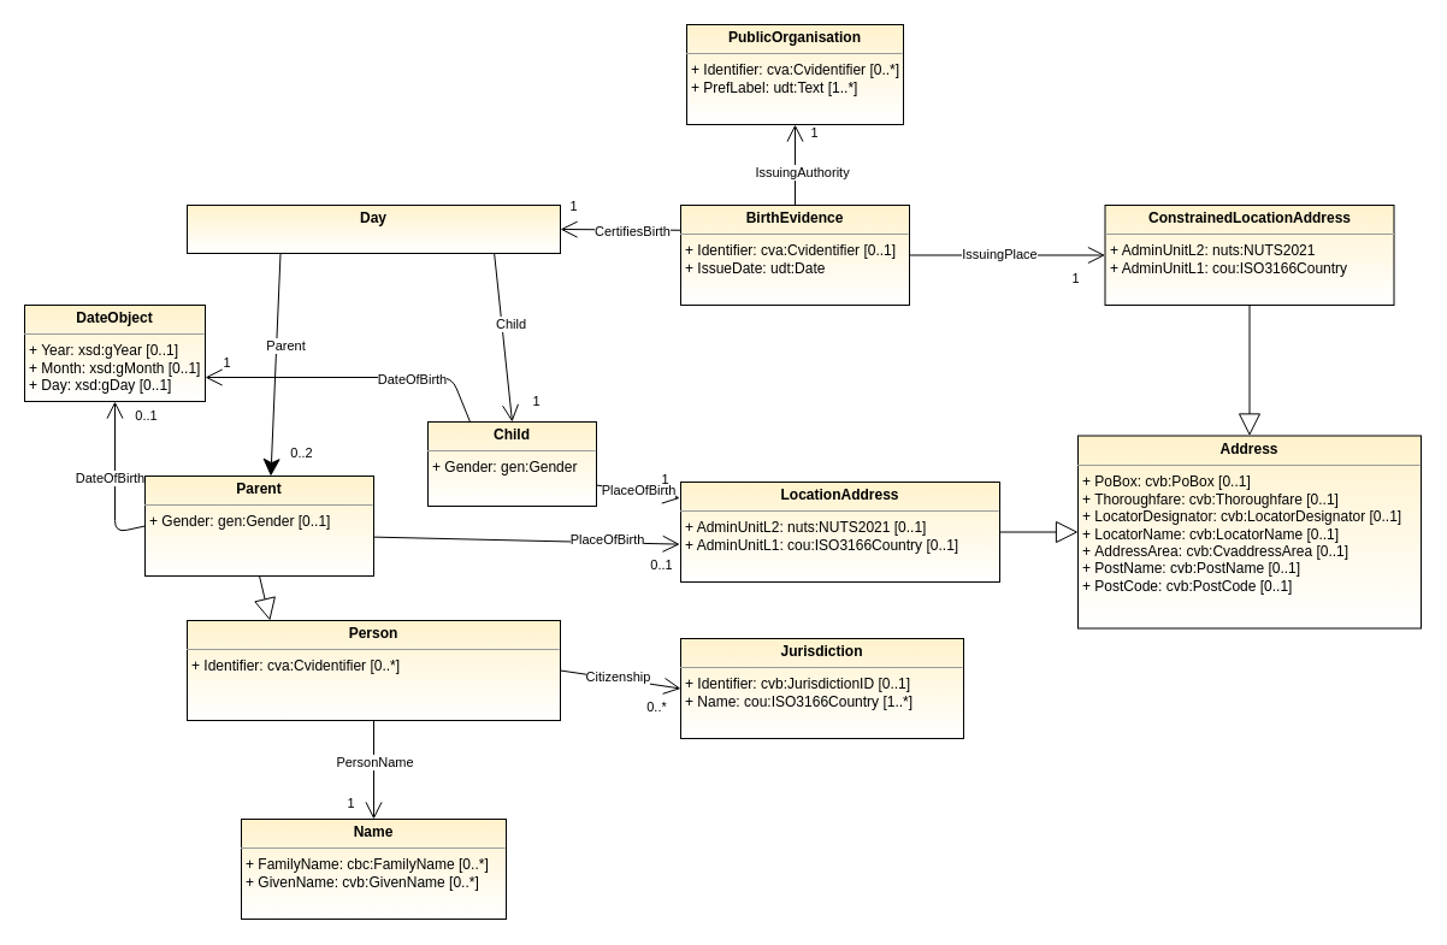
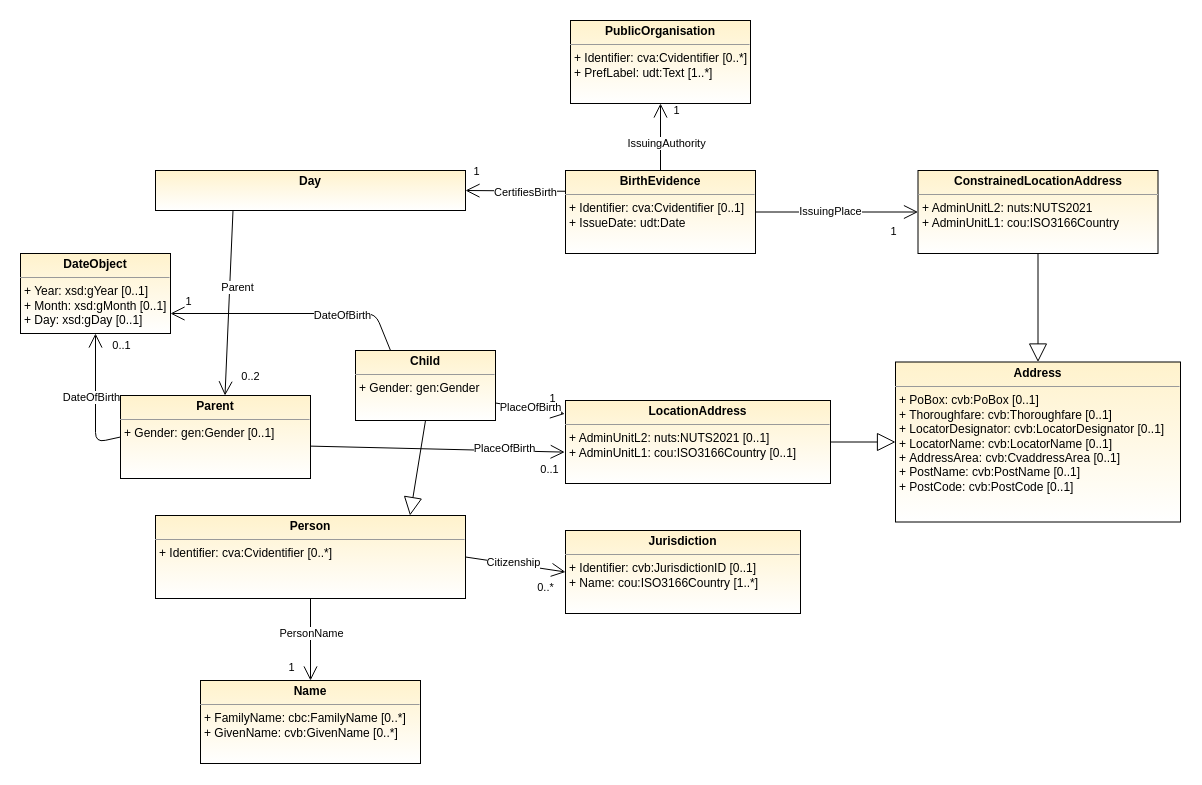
  <mxCell id="0" />
  <mxCell id="1" parent="0" />
  <mxCell id="2" value="&lt;p style=&quot;margin: 0px ; margin-top: 4px ; text-align: center&quot;&gt;&lt;b&gt;BirthEvidence&lt;/b&gt;&lt;/p&gt;&lt;hr size=&quot;1&quot;&gt;&lt;p style=&quot;margin: 0px ; margin-left: 4px&quot;&gt;+ Identifier:&amp;nbsp;cva:Cvidentifier [0..1]&lt;/p&gt;&lt;p style=&quot;margin: 0px ; margin-left: 4px&quot;&gt;+ IssueDate:&amp;nbsp;udt:Date&lt;/p&gt;" style="verticalAlign=top;align=left;overflow=fill;fontSize=12;fontFamily=Helvetica;html=1;rounded=0;shadow=0;comic=0;labelBackgroundColor=none;strokeWidth=1;fillColor=#fff2cc;gradientColor=#ffffff;" parent="1" vertex="1"><mxGeometry x="565" y="170" width="190" height="83" as="geometry" /></mxCell>
  <mxCell id="3" value="&lt;p style=&quot;margin: 0px ; margin-top: 4px ; text-align: center&quot;&gt;&lt;b&gt;PublicOrganisation&lt;/b&gt;&lt;/p&gt;&lt;hr size=&quot;1&quot;&gt;&lt;p style=&quot;margin: 0px ; margin-left: 4px&quot;&gt;+ Identifier:&amp;nbsp;cva:Cvidentifier [0..*]&lt;/p&gt;&lt;p style=&quot;margin: 0px ; margin-left: 4px&quot;&gt;+ PrefLabel: udt:Text [1..*]&lt;/p&gt;" style="verticalAlign=top;align=left;overflow=fill;fontSize=12;fontFamily=Helvetica;html=1;rounded=0;shadow=0;comic=0;labelBackgroundColor=none;strokeWidth=1;fillColor=#fff2cc;gradientColor=#ffffff;" parent="1" vertex="1"><mxGeometry x="570" y="20" width="180" height="83" as="geometry" /></mxCell>
  <mxCell id="4" value="&lt;p style=&quot;margin: 0px ; margin-top: 4px ; text-align: center&quot;&gt;&lt;b&gt;Day&lt;/b&gt;&lt;/p&gt;&lt;p style=&quot;margin: 0px ; margin-left: 4px&quot;&gt;&lt;br&gt;&lt;/p&gt;" style="verticalAlign=top;align=left;overflow=fill;fontSize=12;fontFamily=Helvetica;html=1;rounded=0;shadow=0;comic=0;labelBackgroundColor=none;strokeWidth=1;fillColor=#fff2cc;gradientColor=#ffffff;" parent="1" vertex="1"><mxGeometry x="155" y="170" width="310" height="40" as="geometry" /></mxCell>
  <mxCell id="5" value="&lt;p style=&quot;margin: 0px ; margin-top: 4px ; text-align: center&quot;&gt;&lt;b&gt;Parent&lt;/b&gt;&lt;/p&gt;&lt;hr size=&quot;1&quot;&gt;&lt;p style=&quot;margin: 0px ; margin-left: 4px&quot;&gt;&lt;span&gt;+ Gender: gen:Gender [0..1]&lt;/span&gt;&lt;br&gt;&lt;/p&gt;" style="verticalAlign=top;align=left;overflow=fill;fontSize=12;fontFamily=Helvetica;html=1;rounded=0;shadow=0;comic=0;labelBackgroundColor=none;strokeWidth=1;fillColor=#fff2cc;gradientColor=#ffffff;" parent="1" vertex="1"><mxGeometry x="120" y="395" width="190" height="83" as="geometry" /></mxCell>
  <mxCell id="6" value="&lt;p style=&quot;margin: 0px ; margin-top: 4px ; text-align: center&quot;&gt;&lt;b&gt;Child&lt;/b&gt;&lt;/p&gt;&lt;hr size=&quot;1&quot;&gt;&lt;p style=&quot;margin: 0px ; margin-left: 4px&quot;&gt;&lt;span&gt;+ Gender:&amp;nbsp;&lt;/span&gt;gen:Gender&lt;br&gt;&lt;/p&gt;" style="verticalAlign=top;align=left;overflow=fill;fontSize=12;fontFamily=Helvetica;html=1;rounded=0;shadow=0;comic=0;labelBackgroundColor=none;strokeWidth=1;fillColor=#fff2cc;gradientColor=#ffffff;" parent="1" vertex="1"><mxGeometry x="355" y="350" width="140" height="70" as="geometry" /></mxCell>
  <mxCell id="7" value="&lt;p style=&quot;margin: 0px ; margin-top: 4px ; text-align: center&quot;&gt;&lt;b&gt;Person&lt;/b&gt;&lt;/p&gt;&lt;hr size=&quot;1&quot;&gt;&lt;p style=&quot;margin: 0px ; margin-left: 4px&quot;&gt;&lt;span&gt;+ Identifier: cva:Cvidentifier [0..*]&lt;/span&gt;&lt;br&gt;&lt;/p&gt;" style="verticalAlign=top;align=left;overflow=fill;fontSize=12;fontFamily=Helvetica;html=1;rounded=0;shadow=0;comic=0;labelBackgroundColor=none;strokeWidth=1;fillColor=#fff2cc;gradientColor=#ffffff;" parent="1" vertex="1"><mxGeometry x="155" y="515" width="310" height="83" as="geometry" /></mxCell>
  <mxCell id="8" value="&lt;p style=&quot;margin: 0px ; margin-top: 4px ; text-align: center&quot;&gt;&lt;b&gt;Jurisdiction&lt;/b&gt;&lt;/p&gt;&lt;hr size=&quot;1&quot;&gt;&lt;p style=&quot;margin: 0px ; margin-left: 4px&quot;&gt;+ Identifier:&amp;nbsp;cvb:JurisdictionID [0..1]&lt;/p&gt;&lt;p style=&quot;margin: 0px ; margin-left: 4px&quot;&gt;+ Name:&amp;nbsp;cou:ISO3166Country [1..*]&lt;/p&gt;" style="verticalAlign=top;align=left;overflow=fill;fontSize=12;fontFamily=Helvetica;html=1;rounded=0;shadow=0;comic=0;labelBackgroundColor=none;strokeWidth=1;fillColor=#fff2cc;gradientColor=#ffffff;" parent="1" vertex="1"><mxGeometry x="565" y="530" width="235" height="83" as="geometry" /></mxCell>
  <mxCell id="9" value="" style="endArrow=open;endFill=1;endSize=12;html=1;horizontal=1;entryX=0.5;entryY=1;entryDx=0;entryDy=0;" parent="1" source="2" target="3" edge="1"><mxGeometry width="160" relative="1" as="geometry"><mxPoint x="659.58" y="197.502" as="sourcePoint" /><mxPoint x="625" y="140" as="targetPoint" /><Array as="points" /></mxGeometry></mxCell>
  <mxCell id="10" value="IssuingAuthority" style="edgeLabel;html=1;align=center;verticalAlign=middle;resizable=0;points=[];" parent="9" vertex="1" connectable="0"><mxGeometry x="-0.163" y="1" relative="1" as="geometry"><mxPoint x="6.18" as="offset" /></mxGeometry></mxCell>
  <mxCell id="11" value="1" style="edgeLabel;html=1;align=center;verticalAlign=middle;resizable=0;points=[];" parent="9" vertex="1" connectable="0"><mxGeometry x="0.542" y="-2" relative="1" as="geometry"><mxPoint x="13" y="-8.33" as="offset" /></mxGeometry></mxCell>
  <mxCell id="12" value="" style="endArrow=open;endFill=1;endSize=12;html=1;horizontal=1;entryX=1;entryY=0.5;entryDx=0;entryDy=0;exitX=0;exitY=0.25;exitDx=0;exitDy=0;" parent="1" source="2" target="4" edge="1"><mxGeometry width="160" relative="1" as="geometry"><mxPoint x="660" y="180" as="sourcePoint" /><mxPoint x="660" y="113" as="targetPoint" /><Array as="points" /></mxGeometry></mxCell>
  <mxCell id="13" value="CertifiesBirth" style="edgeLabel;html=1;align=center;verticalAlign=middle;resizable=0;points=[];" parent="12" vertex="1" connectable="0"><mxGeometry x="-0.163" y="1" relative="1" as="geometry"><mxPoint x="1.67" as="offset" /></mxGeometry></mxCell>
  <mxCell id="14" value="1" style="edgeLabel;html=1;align=center;verticalAlign=middle;resizable=0;points=[];" parent="12" vertex="1" connectable="0"><mxGeometry x="0.542" y="-2" relative="1" as="geometry"><mxPoint x="-12.52" y="-18.17" as="offset" /></mxGeometry></mxCell>
- <mxCell id="15" value="" style="endArrow=classic;endFill=1;endSize=12;html=1;horizontal=1;exitX=0.25;exitY=1;exitDx=0;exitDy=0;entryX=0.55;entryY=0;entryDx=0;entryDy=0;entryPerimeter=0;" parent="1" source="4" target="5" edge="1"><mxGeometry width="160" relative="1" as="geometry"><mxPoint x="575" y="300.75" as="sourcePoint" /><mxPoint x="225" y="380" as="targetPoint" /><Array as="points" /></mxGeometry></mxCell>
+ <mxCell id="15" value="" style="endArrow=open;endFill=1;endSize=12;html=1;horizontal=1;exitX=0.25;exitY=1;exitDx=0;exitDy=0;entryX=0.55;entryY=0;entryDx=0;entryDy=0;entryPerimeter=0;" parent="1" source="4" target="5" edge="1"><mxGeometry width="160" relative="1" as="geometry"><mxPoint x="575" y="300.75" as="sourcePoint" /><mxPoint x="225" y="380" as="targetPoint" /><Array as="points" /></mxGeometry></mxCell>
  <mxCell id="16" value="Parent" style="edgeLabel;html=1;align=center;verticalAlign=middle;resizable=0;points=[];" parent="15" vertex="1" connectable="0"><mxGeometry x="-0.163" y="1" relative="1" as="geometry"><mxPoint x="6.18" as="offset" /></mxGeometry></mxCell>
  <mxCell id="17" value="0..2" style="edgeLabel;html=1;align=center;verticalAlign=middle;resizable=0;points=[];" parent="15" vertex="1" connectable="0"><mxGeometry x="0.542" y="-2" relative="1" as="geometry"><mxPoint x="25" y="23" as="offset" /></mxGeometry></mxCell>
- <mxCell id="18" value="" style="endArrow=open;endFill=1;endSize=12;html=1;horizontal=1;entryX=0.5;entryY=0;entryDx=0;entryDy=0;exitX=0.823;exitY=1;exitDx=0;exitDy=0;exitPerimeter=0;" parent="1" source="4" target="6" edge="1"><mxGeometry width="160" relative="1" as="geometry"><mxPoint x="395" y="330" as="sourcePoint" /><mxPoint x="242" y="400" as="targetPoint" /><Array as="points" /></mxGeometry></mxCell>
- <mxCell id="19" value="Child" style="edgeLabel;html=1;align=center;verticalAlign=middle;resizable=0;points=[];" parent="18" vertex="1" connectable="0"><mxGeometry x="-0.163" y="1" relative="1" as="geometry"><mxPoint x="6.18" as="offset" /></mxGeometry></mxCell>
- <mxCell id="20" value="1" style="edgeLabel;html=1;align=center;verticalAlign=middle;resizable=0;points=[];" parent="18" vertex="1" connectable="0"><mxGeometry x="0.542" y="-2" relative="1" as="geometry"><mxPoint x="25" y="14" as="offset" /></mxGeometry></mxCell>
  <mxCell id="21" value="" style="endArrow=open;endFill=1;endSize=12;html=1;horizontal=1;exitX=1;exitY=0.5;exitDx=0;exitDy=0;entryX=0;entryY=0.5;entryDx=0;entryDy=0;" parent="1" source="7" target="8" edge="1"><mxGeometry width="160" relative="1" as="geometry"><mxPoint x="252.5" y="330" as="sourcePoint" /><mxPoint x="252" y="410" as="targetPoint" /><Array as="points" /></mxGeometry></mxCell>
  <mxCell id="22" value="Citizenship" style="edgeLabel;html=1;align=center;verticalAlign=middle;resizable=0;points=[];" parent="21" vertex="1" connectable="0"><mxGeometry x="-0.163" y="1" relative="1" as="geometry"><mxPoint x="6.18" as="offset" /></mxGeometry></mxCell>
  <mxCell id="23" value="0..*" style="edgeLabel;html=1;align=center;verticalAlign=middle;resizable=0;points=[];" parent="21" vertex="1" connectable="0"><mxGeometry x="0.542" y="-2" relative="1" as="geometry"><mxPoint x="2.5" y="16.5" as="offset" /></mxGeometry></mxCell>
- <mxCell id="24" value="" style="endArrow=block;endSize=16;endFill=0;html=1;exitX=0.5;exitY=1;exitDx=0;exitDy=0;entryX=0.222;entryY=0;entryDx=0;entryDy=0;entryPerimeter=0;" parent="1" source="5" target="7" edge="1"><mxGeometry width="160" relative="1" as="geometry"><mxPoint x="305" y="680.332" as="sourcePoint" /><mxPoint x="195" y="510" as="targetPoint" /><Array as="points" /></mxGeometry></mxCell>
+ <mxCell id="25" value="" style="endArrow=block;endSize=16;endFill=0;html=1;exitX=0.5;exitY=1;exitDx=0;exitDy=0;entryX=0.821;entryY=0;entryDx=0;entryDy=0;entryPerimeter=0;" parent="1" source="6" target="7" edge="1"><mxGeometry width="160" relative="1" as="geometry"><mxPoint x="235" y="483" as="sourcePoint" /><mxPoint x="375" y="510" as="targetPoint" /><Array as="points" /></mxGeometry></mxCell>
  <mxCell id="26" value="&lt;p style=&quot;margin: 0px ; margin-top: 4px ; text-align: center&quot;&gt;&lt;b&gt;LocationAddress&lt;/b&gt;&lt;/p&gt;&lt;hr size=&quot;1&quot;&gt;&lt;p style=&quot;margin: 0px ; margin-left: 4px&quot;&gt;+ AdminUnitL2:&amp;nbsp;nuts:NUTS2021 [0..1]&lt;/p&gt;&lt;p style=&quot;margin: 0px ; margin-left: 4px&quot;&gt;+ AdminUnitL1:&amp;nbsp;cou:ISO3166Country [0..1]&lt;/p&gt;" style="verticalAlign=top;align=left;overflow=fill;fontSize=12;fontFamily=Helvetica;html=1;rounded=0;shadow=0;comic=0;labelBackgroundColor=none;strokeWidth=1;fillColor=#fff2cc;gradientColor=#ffffff;" parent="1" vertex="1"><mxGeometry x="565" y="400" width="265" height="83" as="geometry" /></mxCell>
  <mxCell id="27" value="" style="endArrow=open;endFill=1;endSize=12;html=1;horizontal=1;entryX=-0.003;entryY=0.622;entryDx=0;entryDy=0;entryPerimeter=0;exitX=1.002;exitY=0.61;exitDx=0;exitDy=0;exitPerimeter=0;" parent="1" source="5" target="26" edge="1"><mxGeometry width="160" relative="1" as="geometry"><mxPoint x="340" y="460" as="sourcePoint" /><mxPoint x="555" y="442" as="targetPoint" /><Array as="points" /></mxGeometry></mxCell>
  <mxCell id="28" value="PlaceOfBirth" style="edgeLabel;html=1;align=center;verticalAlign=middle;resizable=0;points=[];" parent="27" vertex="1" connectable="0"><mxGeometry x="-0.163" y="1" relative="1" as="geometry"><mxPoint x="87.5" as="offset" /></mxGeometry></mxCell>
  <mxCell id="29" value="0..1" style="edgeLabel;html=1;align=center;verticalAlign=middle;resizable=0;points=[];" parent="27" vertex="1" connectable="0"><mxGeometry x="0.542" y="-2" relative="1" as="geometry"><mxPoint x="42.5" y="16.23" as="offset" /></mxGeometry></mxCell>
  <mxCell id="30" value="" style="endArrow=open;endFill=1;endSize=12;html=1;horizontal=1;exitX=1;exitY=0.75;exitDx=0;exitDy=0;entryX=-0.003;entryY=0.161;entryDx=0;entryDy=0;entryPerimeter=0;" parent="1" source="6" target="26" edge="1"><mxGeometry width="160" relative="1" as="geometry"><mxPoint x="242.5" y="320" as="sourcePoint" /><mxPoint x="545" y="410" as="targetPoint" /><Array as="points" /></mxGeometry></mxCell>
  <mxCell id="31" value="PlaceOfBirth" style="edgeLabel;html=1;align=center;verticalAlign=middle;resizable=0;points=[];" parent="30" vertex="1" connectable="0"><mxGeometry x="-0.163" y="1" relative="1" as="geometry"><mxPoint x="6.18" as="offset" /></mxGeometry></mxCell>
  <mxCell id="32" value="1" style="edgeLabel;html=1;align=center;verticalAlign=middle;resizable=0;points=[];" parent="30" vertex="1" connectable="0"><mxGeometry x="0.542" y="-2" relative="1" as="geometry"><mxPoint x="3.35" y="-15.17" as="offset" /></mxGeometry></mxCell>
  <mxCell id="33" value="" style="endArrow=open;endFill=1;endSize=12;html=1;horizontal=1;entryX=0;entryY=0.5;entryDx=0;entryDy=0;exitX=1;exitY=0.5;exitDx=0;exitDy=0;" parent="1" source="2" target="47" edge="1"><mxGeometry width="160" relative="1" as="geometry"><mxPoint x="670" y="280" as="sourcePoint" /><mxPoint x="670" y="213" as="targetPoint" /><Array as="points" /></mxGeometry></mxCell>
  <mxCell id="34" value="IssuingPlace" style="edgeLabel;html=1;align=center;verticalAlign=middle;resizable=0;points=[];" parent="33" vertex="1" connectable="0"><mxGeometry x="-0.163" y="1" relative="1" as="geometry"><mxPoint x="6.18" as="offset" /></mxGeometry></mxCell>
  <mxCell id="35" value="1" style="edgeLabel;html=1;align=center;verticalAlign=middle;resizable=0;points=[];" parent="33" vertex="1" connectable="0"><mxGeometry x="0.542" y="-2" relative="1" as="geometry"><mxPoint x="12" y="17" as="offset" /></mxGeometry></mxCell>
  <mxCell id="36" value="&lt;p style=&quot;margin: 0px ; margin-top: 4px ; text-align: center&quot;&gt;&lt;b&gt;DateObject&lt;/b&gt;&lt;/p&gt;&lt;hr size=&quot;1&quot;&gt;&lt;p style=&quot;margin: 0px ; margin-left: 4px&quot;&gt;+ Year: xsd:gYear [0..1]&lt;/p&gt;&lt;p style=&quot;margin: 0px ; margin-left: 4px&quot;&gt;+ Month: xsd:gMonth [0..1]&lt;/p&gt;&lt;p style=&quot;margin: 0px ; margin-left: 4px&quot;&gt;+ Day: xsd:gDay [0..1]&lt;/p&gt;" style="verticalAlign=top;align=left;overflow=fill;fontSize=12;fontFamily=Helvetica;html=1;rounded=0;shadow=0;comic=0;labelBackgroundColor=none;strokeWidth=1;fillColor=#fff2cc;gradientColor=#ffffff;" parent="1" vertex="1"><mxGeometry x="20" y="253" width="150" height="80" as="geometry" /></mxCell>
  <mxCell id="37" value="" style="endArrow=open;endFill=1;endSize=12;html=1;horizontal=1;exitX=0;exitY=0.5;exitDx=0;exitDy=0;entryX=0.5;entryY=1;entryDx=0;entryDy=0;" parent="1" source="5" target="36" edge="1"><mxGeometry width="160" relative="1" as="geometry"><mxPoint x="242.5" y="220" as="sourcePoint" /><mxPoint x="242" y="400" as="targetPoint" /><Array as="points"><mxPoint x="95" y="442" /></Array></mxGeometry></mxCell>
  <mxCell id="38" value="DateOfBirth" style="edgeLabel;html=1;align=center;verticalAlign=middle;resizable=0;points=[];" parent="37" vertex="1" connectable="0"><mxGeometry x="-0.163" y="1" relative="1" as="geometry"><mxPoint x="-4" y="-15" as="offset" /></mxGeometry></mxCell>
  <mxCell id="39" value="0..1" style="edgeLabel;html=1;align=center;verticalAlign=middle;resizable=0;points=[];" parent="37" vertex="1" connectable="0"><mxGeometry x="0.542" y="-2" relative="1" as="geometry"><mxPoint x="23" y="-19" as="offset" /></mxGeometry></mxCell>
  <mxCell id="40" value="" style="endArrow=open;endFill=1;endSize=12;html=1;horizontal=1;exitX=0.25;exitY=0;exitDx=0;exitDy=0;entryX=1;entryY=0.75;entryDx=0;entryDy=0;" parent="1" source="6" target="36" edge="1"><mxGeometry width="160" relative="1" as="geometry"><mxPoint x="165" y="441.5" as="sourcePoint" /><mxPoint x="85" y="343" as="targetPoint" /><Array as="points"><mxPoint x="375" y="313" /></Array></mxGeometry></mxCell>
  <mxCell id="41" value="DateOfBirth" style="edgeLabel;html=1;align=center;verticalAlign=middle;resizable=0;points=[];" parent="40" vertex="1" connectable="0"><mxGeometry x="-0.163" y="1" relative="1" as="geometry"><mxPoint x="30" as="offset" /></mxGeometry></mxCell>
  <mxCell id="42" value="1" style="edgeLabel;html=1;align=center;verticalAlign=middle;resizable=0;points=[];" parent="40" vertex="1" connectable="0"><mxGeometry x="0.542" y="-2" relative="1" as="geometry"><mxPoint x="-38" y="-11" as="offset" /></mxGeometry></mxCell>
  <mxCell id="43" value="&lt;p style=&quot;margin: 0px ; margin-top: 4px ; text-align: center&quot;&gt;&lt;b&gt;Name&lt;/b&gt;&lt;/p&gt;&lt;hr size=&quot;1&quot;&gt;&lt;p style=&quot;margin: 0px 0px 0px 4px&quot;&gt;+ FamilyName:&amp;nbsp;cbc:FamilyName [0..*]&lt;/p&gt;&lt;p style=&quot;margin: 0px 0px 0px 4px&quot;&gt;+ GivenName:&amp;nbsp;cvb:GivenName [0..*]&lt;/p&gt;" style="verticalAlign=top;align=left;overflow=fill;fontSize=12;fontFamily=Helvetica;html=1;rounded=0;shadow=0;comic=0;labelBackgroundColor=none;strokeWidth=1;fillColor=#fff2cc;gradientColor=#ffffff;" parent="1" vertex="1"><mxGeometry x="200" y="680" width="220" height="83" as="geometry" /></mxCell>
  <mxCell id="44" value="" style="endArrow=open;endFill=1;endSize=12;html=1;horizontal=1;exitX=0.5;exitY=1;exitDx=0;exitDy=0;entryX=0.5;entryY=0;entryDx=0;entryDy=0;" parent="1" source="7" target="43" edge="1"><mxGeometry width="160" relative="1" as="geometry"><mxPoint x="475" y="581.5" as="sourcePoint" /><mxPoint x="575" y="581.5" as="targetPoint" /><Array as="points" /></mxGeometry></mxCell>
  <mxCell id="45" value="PersonName" style="edgeLabel;html=1;align=center;verticalAlign=middle;resizable=0;points=[];" parent="44" vertex="1" connectable="0"><mxGeometry x="-0.163" y="1" relative="1" as="geometry"><mxPoint x="-1" as="offset" /></mxGeometry></mxCell>
  <mxCell id="46" value="1" style="edgeLabel;html=1;align=center;verticalAlign=middle;resizable=0;points=[];" parent="44" vertex="1" connectable="0"><mxGeometry x="0.542" y="-2" relative="1" as="geometry"><mxPoint x="-18" y="5" as="offset" /></mxGeometry></mxCell>
  <mxCell id="47" value="&lt;p style=&quot;margin: 0px ; margin-top: 4px ; text-align: center&quot;&gt;&lt;b&gt;ConstrainedLocationAddress&lt;/b&gt;&lt;/p&gt;&lt;hr size=&quot;1&quot;&gt;&lt;p style=&quot;margin: 0px ; margin-left: 4px&quot;&gt;+ AdminUnitL2:&amp;nbsp;nuts:NUTS2021&lt;/p&gt;&lt;p style=&quot;margin: 0px ; margin-left: 4px&quot;&gt;+ AdminUnitL1:&amp;nbsp;cou:ISO3166Country&lt;/p&gt;" style="verticalAlign=top;align=left;overflow=fill;fontSize=12;fontFamily=Helvetica;html=1;rounded=0;shadow=0;comic=0;labelBackgroundColor=none;strokeWidth=1;fillColor=#fff2cc;gradientColor=#ffffff;" parent="1" vertex="1"><mxGeometry x="917.5" y="170" width="240" height="83" as="geometry" /></mxCell>
  <mxCell id="48" value="&lt;p style=&quot;margin: 0px ; margin-top: 4px ; text-align: center&quot;&gt;&lt;b&gt;Address&lt;/b&gt;&lt;/p&gt;&lt;hr size=&quot;1&quot;&gt;&lt;p style=&quot;margin: 0px ; margin-left: 4px&quot;&gt;+ PoBox:&amp;nbsp;cvb:PoBox [0..1]&lt;/p&gt;&lt;p style=&quot;margin: 0px ; margin-left: 4px&quot;&gt;+ Thoroughfare:&amp;nbsp;cvb:Thoroughfare [0..1]&lt;/p&gt;&lt;p style=&quot;margin: 0px ; margin-left: 4px&quot;&gt;+ LocatorDesignator:&amp;nbsp;cvb:LocatorDesignator [0..1]&lt;br&gt;&lt;/p&gt;&lt;p style=&quot;margin: 0px ; margin-left: 4px&quot;&gt;&lt;span&gt;+&amp;nbsp;LocatorName: cvb:LocatorName [0..1]&lt;/span&gt;&lt;br&gt;&lt;/p&gt;&lt;p style=&quot;margin: 0px ; margin-left: 4px&quot;&gt;+&amp;nbsp;AddressArea:&amp;nbsp;cvb:CvaddressArea [0..1]&lt;/p&gt;&lt;p style=&quot;margin: 0px ; margin-left: 4px&quot;&gt;+ PostName:&amp;nbsp;cvb:PostName [0..1]&lt;/p&gt;&lt;p style=&quot;margin: 0px ; margin-left: 4px&quot;&gt;+ PostCode:&amp;nbsp;cvb:PostCode [0..1]&lt;/p&gt;" style="verticalAlign=top;align=left;overflow=fill;fontSize=12;fontFamily=Helvetica;html=1;rounded=0;shadow=0;comic=0;labelBackgroundColor=none;strokeWidth=1;fillColor=#fff2cc;gradientColor=#ffffff;" parent="1" vertex="1"><mxGeometry x="895" y="361.5" width="285" height="160" as="geometry" /></mxCell>
  <mxCell id="49" value="" style="endArrow=block;endSize=16;endFill=0;html=1;exitX=1;exitY=0.5;exitDx=0;exitDy=0;entryX=0;entryY=0.5;entryDx=0;entryDy=0;" parent="1" source="26" target="48" edge="1"><mxGeometry width="160" relative="1" as="geometry"><mxPoint x="235" y="483" as="sourcePoint" /><mxPoint x="233.82" y="540" as="targetPoint" /><Array as="points" /></mxGeometry></mxCell>
  <mxCell id="50" value="" style="endArrow=block;endSize=16;endFill=0;html=1;exitX=0.5;exitY=1;exitDx=0;exitDy=0;entryX=0.5;entryY=0;entryDx=0;entryDy=0;" parent="1" source="47" target="48" edge="1"><mxGeometry width="160" relative="1" as="geometry"><mxPoint x="765" y="451.5" as="sourcePoint" /><mxPoint x="870" y="451.5" as="targetPoint" /><Array as="points" /></mxGeometry></mxCell>
